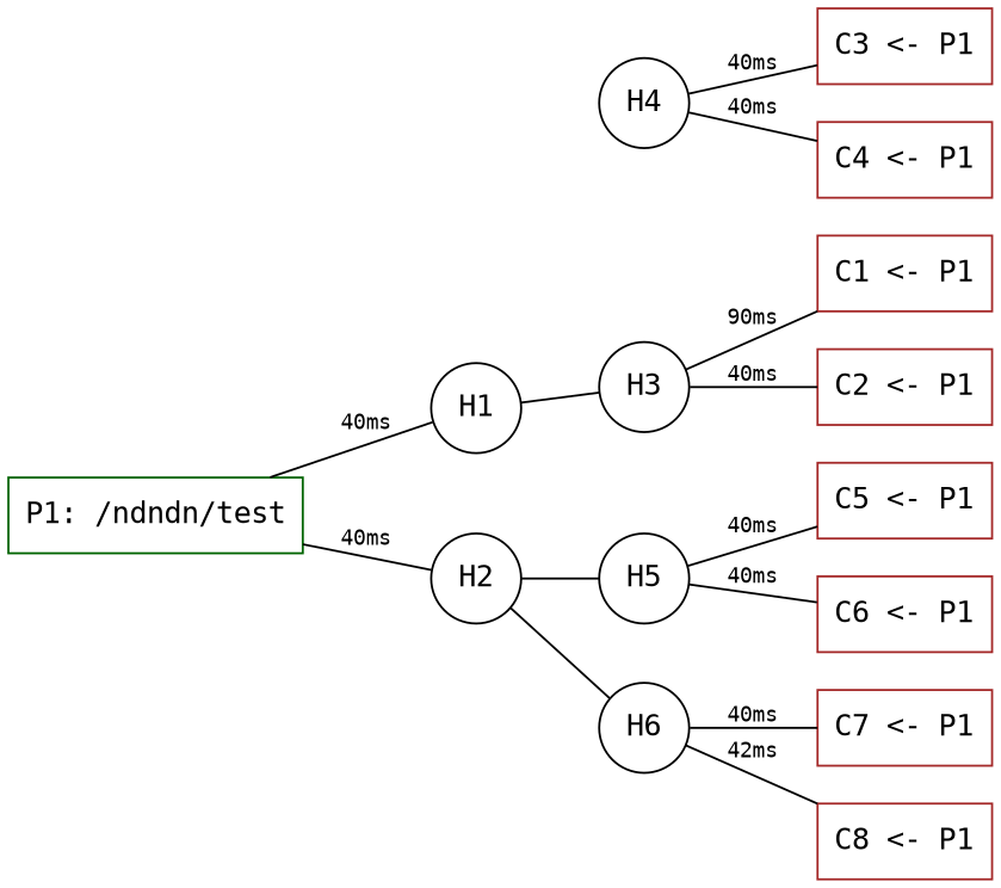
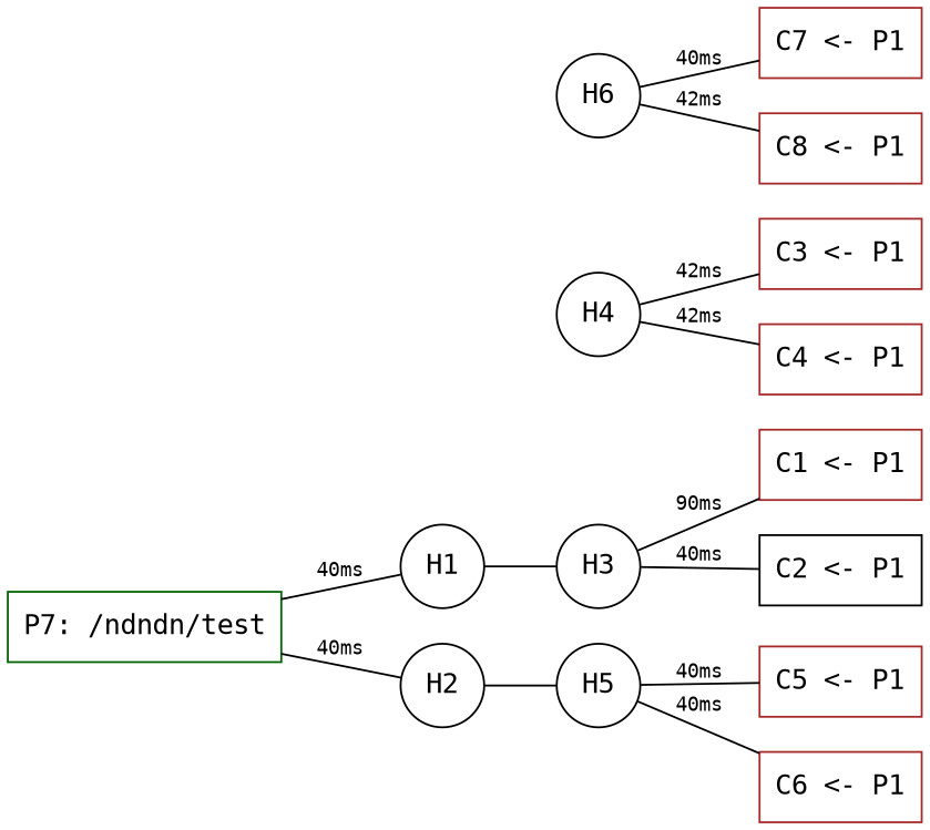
  digraph {
    fontname="DejaVu Sans Mono"
    rankdir=LR
    node [fontname="DejaVu Sans Mono" shape=rect color=brown]
    edge [arrowhead=none fontname="DejaVu Sans Mono" fontsize=10]
    H1 [rank=5 shape=circle color=""]
    H3 [rank=5 shape=circle color=""]
    H4 [rank=5 shape=circle color=""]
    H2 [rank=5 shape=circle color=""]
    H5 [rank=5 shape=circle color=""]
    H6 [rank=5 shape=circle color=""]
-   n7 [color=darkgreen label="P1: /ndndn/test"]
+   n7 [color=darkgreen label="P7: /ndndn/test"]
    n8 [label="C1 <- P1"]
-   n9 [label="C2 <- P1"]
+   n9 [color=black label="C2 <- P1"]
    n10 [label="C3 <- P1"]
    n11 [label="C4 <- P1"]
    n12 [label="C5 <- P1"]
    n13 [label="C6 <- P1"]
    n14 [label="C7 <- P1"]
    n15 [label="C8 <- P1"]
    subgraph sub_1 {
      H1
      H3
      H4
      H2
      H5
      H6
    }
    subgraph sub_2 {
      rank=source
      n7
    }
    subgraph sub_3 {
      rank=sink
      n8
      n9
      n10
      n11
      n12
      n13
      n14
      n15
    }
    H1 -> H3
    H2 -> H5
-   H2 -> H6
    n7 -> H1 [label="40ms"]
    n7 -> H2 [label="40ms"]
    n8 -> H3 [label="90ms"]
    n9 -> H3 [label="40ms"]
-   n10 -> H4 [label="40ms"]
-   n11 -> H4 [label="40ms"]
+   n10 -> H4 [label="42ms"]
+   n11 -> H4 [label="42ms"]
    n12 -> H5 [label="40ms"]
    n13 -> H5 [label="40ms"]
    n14 -> H6 [label="40ms"]
    n15 -> H6 [label="42ms"]
  }
